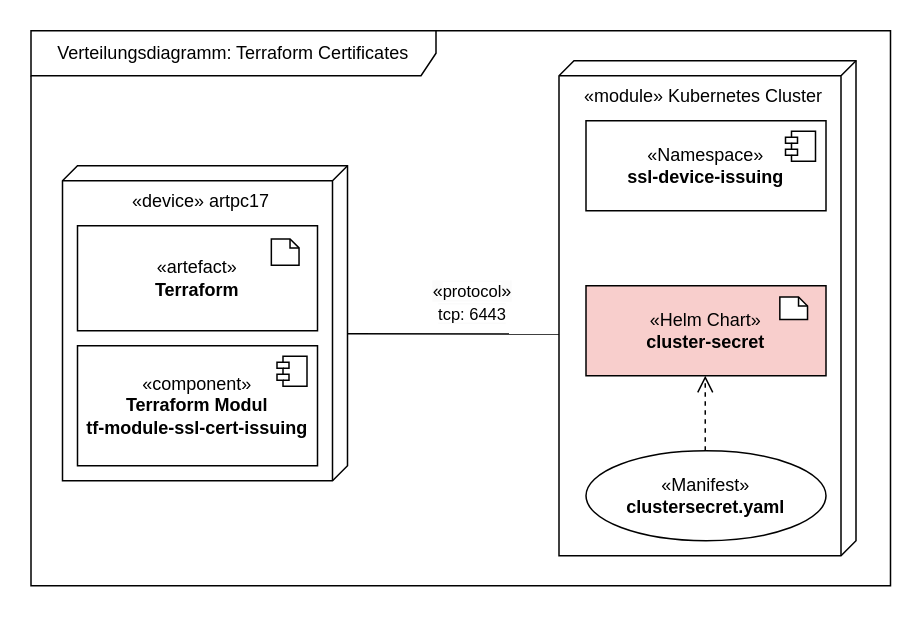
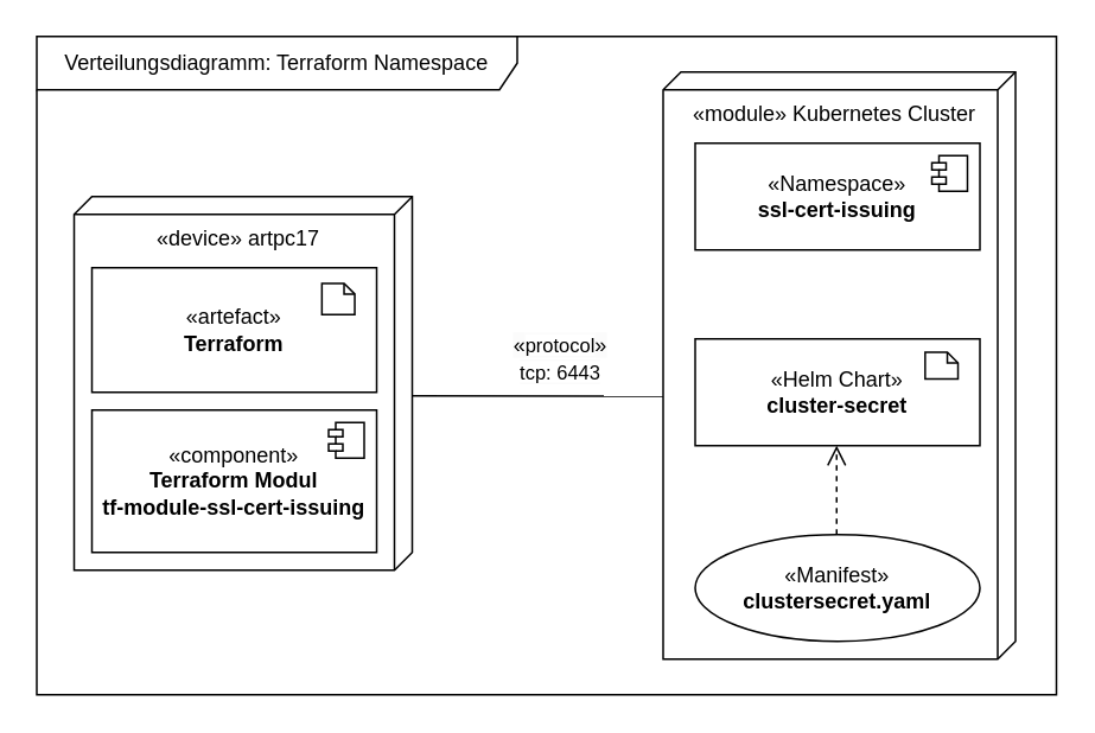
  <mxCell id="0" />
  <mxCell id="1" parent="0" />
  <mxCell id="2" value="«device» artpc17" style="verticalAlign=top;align=center;shape=cube;size=10;direction=south;html=1;boundedLbl=1;spacingLeft=5;whiteSpace=wrap;" vertex="1" parent="1"><mxGeometry x="41" y="110" width="190" height="210" as="geometry" /></mxCell>
  <mxCell id="3" value="«component»&lt;br&gt;&lt;b&gt;Terraform Modul&lt;br&gt;tf-module-ssl-cert-issuing&lt;/b&gt;" style="html=1;dropTarget=0;whiteSpace=wrap;" vertex="1" parent="1"><mxGeometry x="51" y="230" width="160" height="80" as="geometry" /></mxCell>
  <mxCell id="4" value="" style="shape=module;jettyWidth=8;jettyHeight=4;" vertex="1" parent="3"><mxGeometry x="1" width="20" height="20" relative="1" as="geometry"><mxPoint x="-27" y="7" as="offset" /></mxGeometry></mxCell>
  <mxCell id="5" value="" style="group" vertex="1" connectable="0" parent="1"><mxGeometry x="51" y="150" width="160" height="70" as="geometry" /></mxCell>
  <mxCell id="6" value="«artefact»&lt;br&gt;&lt;b&gt;Terraform&lt;/b&gt;" style="html=1;dropTarget=0;whiteSpace=wrap;" vertex="1" parent="5"><mxGeometry width="160" height="70" as="geometry" /></mxCell>
  <mxCell id="7" value="" style="shape=note2;boundedLbl=1;whiteSpace=wrap;html=1;size=6;verticalAlign=top;align=left;spacingLeft=5;" vertex="1" parent="5"><mxGeometry x="129.231" y="8.75" width="18.462" height="17.5" as="geometry" /></mxCell>
  <mxCell id="8" style="edgeStyle=orthogonalEdgeStyle;rounded=0;orthogonalLoop=1;jettySize=auto;html=1;endArrow=none;endFill=0;entryX=0.552;entryY=1;entryDx=0;entryDy=0;entryPerimeter=0;" edge="1" parent="1" target="11"><mxGeometry relative="1" as="geometry"><mxPoint x="545" y="255" as="targetPoint" /><Array as="points"><mxPoint x="231" y="222" /></Array><mxPoint x="231" y="222" as="sourcePoint" /></mxGeometry></mxCell>
  <mxCell id="9" value="&lt;span style=&quot;font-size: 12px; text-wrap: wrap; background-color: rgb(251, 251, 251);&quot;&gt;&lt;span style=&quot;text-wrap-style: initial; background-color: rgb(251, 251, 251);&quot;&gt;«&lt;/span&gt;&lt;span style=&quot;font-size: 11px; text-wrap-mode: nowrap; background-color: rgb(255, 255, 255);&quot;&gt;protocol&lt;/span&gt;&lt;span style=&quot;text-wrap-style: initial; background-color: rgb(251, 251, 251);&quot;&gt;»&lt;/span&gt;&lt;br style=&quot;font-size: 11px; text-wrap-mode: nowrap;&quot;&gt;&lt;span style=&quot;font-size: 11px; text-wrap-mode: nowrap; background-color: rgb(255, 255, 255);&quot;&gt;tcp: 6443&lt;/span&gt;&lt;/span&gt;" style="edgeLabel;html=1;align=center;verticalAlign=middle;resizable=0;points=[];" vertex="1" connectable="0" parent="8"><mxGeometry x="-0.261" y="2" relative="1" as="geometry"><mxPoint x="30" y="-20" as="offset" /></mxGeometry></mxCell>
- <mxCell id="10" value="Verteilungsdiagramm: Terraform Certificates" style="shape=umlFrame;whiteSpace=wrap;html=1;pointerEvents=0;recursiveResize=0;container=1;collapsible=0;width=270;height=30;" vertex="1" parent="1"><mxGeometry x="20" y="20" width="573" height="370" as="geometry" /></mxCell>
+ <mxCell id="10" value="Verteilungsdiagramm: Terraform Namespace" style="shape=umlFrame;whiteSpace=wrap;html=1;pointerEvents=0;recursiveResize=0;container=1;collapsible=0;width=270;height=30;" vertex="1" parent="1"><mxGeometry x="20" y="20" width="573" height="370" as="geometry" /></mxCell>
  <mxCell id="11" value="«module» Kubernetes Cluster" style="verticalAlign=top;align=center;shape=cube;size=10;direction=south;html=1;boundedLbl=1;spacingLeft=5;whiteSpace=wrap;" vertex="1" parent="10"><mxGeometry x="352" y="20" width="198" height="330" as="geometry" /></mxCell>
- <mxCell id="12" value="«Namespace»&lt;b&gt;&lt;br&gt;ssl-device-issuing&lt;/b&gt;" style="html=1;dropTarget=0;whiteSpace=wrap;" vertex="1" parent="10"><mxGeometry x="370" y="60" width="160" height="60" as="geometry" /></mxCell>
+ <mxCell id="12" value="«Namespace»&lt;b&gt;&lt;br&gt;ssl-cert-issuing&lt;/b&gt;" style="html=1;dropTarget=0;whiteSpace=wrap;" vertex="1" parent="10"><mxGeometry x="370" y="60" width="160" height="60" as="geometry" /></mxCell>
  <mxCell id="13" value="" style="shape=module;jettyWidth=8;jettyHeight=4;" vertex="1" parent="12"><mxGeometry x="1" width="20" height="20" relative="1" as="geometry"><mxPoint x="-27" y="7" as="offset" /></mxGeometry></mxCell>
  <mxCell id="14" value="" style="group" vertex="1" connectable="0" parent="10"><mxGeometry x="370" y="170" width="160" height="60" as="geometry" /></mxCell>
- <mxCell id="15" value="«Helm Chart»&lt;br&gt;&lt;b&gt;cluster-secret&lt;/b&gt;" style="html=1;dropTarget=0;whiteSpace=wrap;fillColor=#f8cecc;" vertex="1" parent="14"><mxGeometry width="160" height="60" as="geometry" /></mxCell>
+ <mxCell id="15" value="«Helm Chart»&lt;br&gt;&lt;b&gt;cluster-secret&lt;/b&gt;" style="html=1;dropTarget=0;whiteSpace=wrap;" vertex="1" parent="14"><mxGeometry width="160" height="60" as="geometry" /></mxCell>
  <mxCell id="16" value="" style="shape=note2;boundedLbl=1;whiteSpace=wrap;html=1;size=6;verticalAlign=top;align=left;spacingLeft=5;" vertex="1" parent="14"><mxGeometry x="129.231" y="7.5" width="18.462" height="15" as="geometry" /></mxCell>
  <mxCell id="17" value="«Manifest»&lt;br&gt;&lt;b&gt;clustersecret.yaml&lt;/b&gt;" style="ellipse;html=1;dropTarget=0;whiteSpace=wrap;" vertex="1" parent="10"><mxGeometry x="370" y="280" width="160" height="60" as="geometry" /></mxCell>
  <mxCell id="18" style="rounded=0;orthogonalLoop=1;jettySize=auto;html=1;exitX=0.5;exitY=0;exitDx=0;exitDy=0;entryX=0.5;entryY=1;entryDx=0;entryDy=0;dashed=1;endArrow=open;endFill=0;strokeWidth=1;endSize=9;startSize=6;" edge="1" parent="10"><mxGeometry relative="1" as="geometry"><mxPoint x="449.5" y="280" as="sourcePoint" /><mxPoint x="449.5" y="230" as="targetPoint" /><Array as="points" /></mxGeometry></mxCell>
